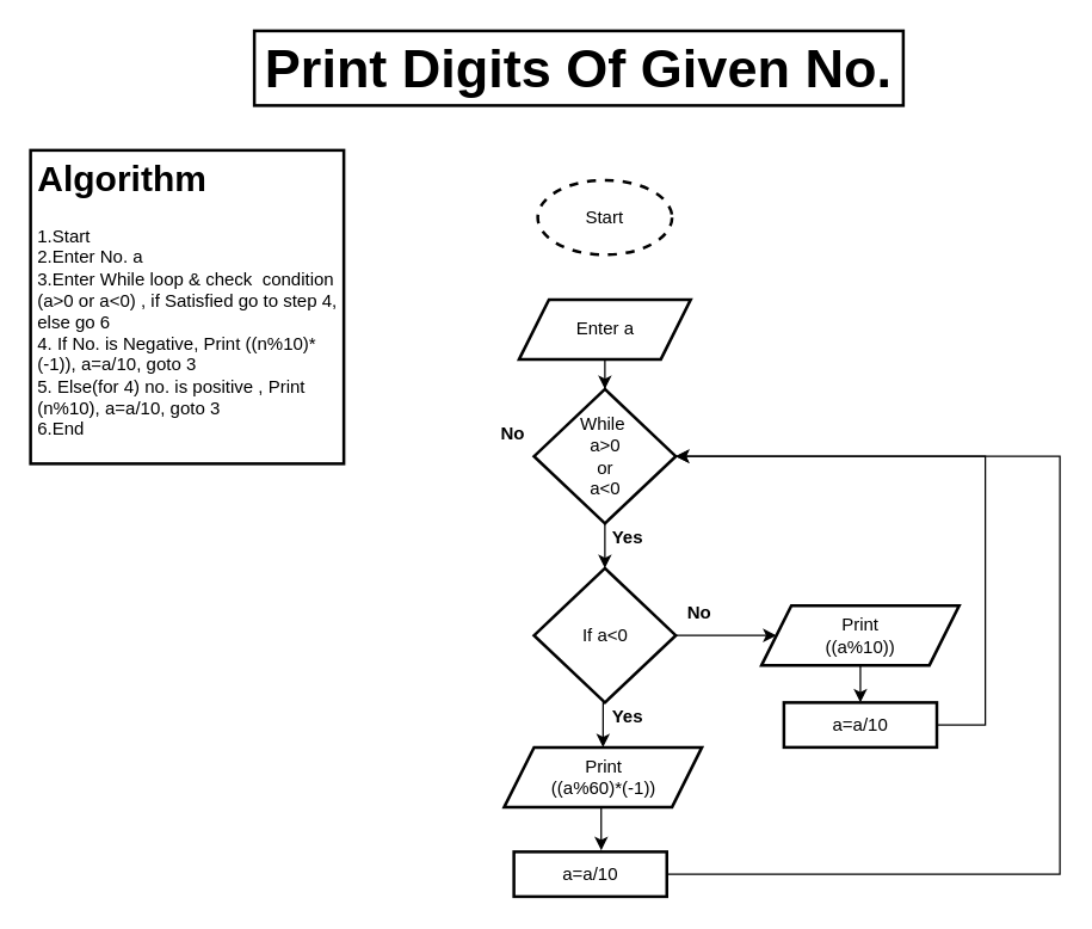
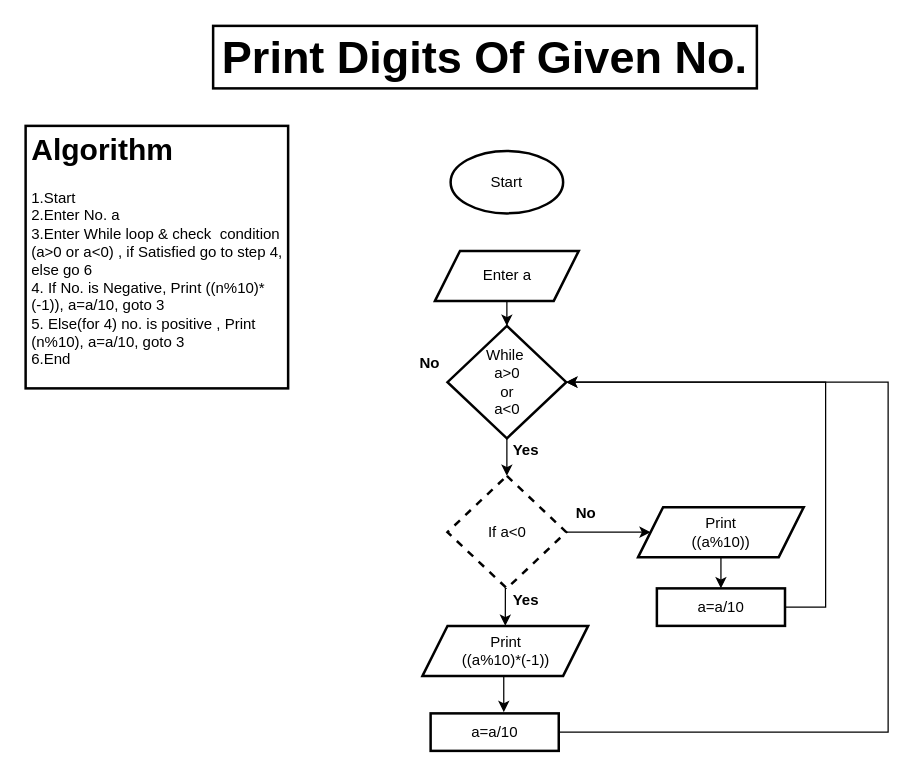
  <mxCell id="0" />
  <mxCell id="1" parent="0" />
  <mxCell id="2" value="&lt;font style=&quot;font-size: 36px&quot;&gt;Print Digits Of Given No.&lt;/font&gt;" style="text;html=1;fillColor=none;align=center;verticalAlign=middle;whiteSpace=wrap;rounded=0;fontStyle=1;strokeWidth=2;strokeColor=#000000;" vertex="1" parent="1"><mxGeometry x="170" y="20" width="435" height="50" as="geometry" /></mxCell>
  <mxCell id="3" value="&lt;h1&gt;Algorithm&lt;/h1&gt;&lt;div&gt;1.Start&amp;nbsp;&lt;/div&gt;&lt;div&gt;2.Enter No. a&lt;/div&gt;&lt;div&gt;3.Enter While loop &amp;amp; check&amp;nbsp; condition (a&amp;gt;0 or a&amp;lt;0) , if Satisfied go to step 4, else go 6&lt;/div&gt;&lt;div&gt;4. If No. is Negative, Print ((n%10)*(-1)), a=a/10, goto 3&lt;/div&gt;&lt;div&gt;5. Else(for 4) no. is positive , Print&amp;nbsp;&lt;/div&gt;(n%10), a=a/10, goto 3&lt;br&gt;6.End" style="text;html=1;fillColor=none;spacing=5;spacingTop=-20;whiteSpace=wrap;overflow=hidden;rounded=0;strokeColor=#000000;strokeWidth=2;" vertex="1" parent="1"><mxGeometry x="20" y="100" width="210" height="210" as="geometry" /></mxCell>
- <mxCell id="4" value="Start" style="ellipse;whiteSpace=wrap;html=1;strokeColor=#000000;strokeWidth=2;dashed=1;" vertex="1" parent="1"><mxGeometry x="360" y="120" width="90" height="50" as="geometry" /></mxCell>
+ <mxCell id="4" value="Start" style="ellipse;whiteSpace=wrap;html=1;strokeColor=#000000;strokeWidth=2;" vertex="1" parent="1"><mxGeometry x="360" y="120" width="90" height="50" as="geometry" /></mxCell>
  <mxCell id="5" style="edgeStyle=orthogonalEdgeStyle;rounded=0;orthogonalLoop=1;jettySize=auto;html=1;exitX=0.5;exitY=1;exitDx=0;exitDy=0;" edge="1" parent="1" source="6" target="8"><mxGeometry relative="1" as="geometry" /></mxCell>
  <mxCell id="6" value="Enter a" style="shape=parallelogram;perimeter=parallelogramPerimeter;whiteSpace=wrap;html=1;fixedSize=1;strokeColor=#000000;strokeWidth=2;" vertex="1" parent="1"><mxGeometry x="347.5" y="200" width="115" height="40" as="geometry" /></mxCell>
  <mxCell id="7" style="edgeStyle=orthogonalEdgeStyle;rounded=0;orthogonalLoop=1;jettySize=auto;html=1;exitX=0.5;exitY=1;exitDx=0;exitDy=0;entryX=0.5;entryY=0;entryDx=0;entryDy=0;" edge="1" parent="1" source="8" target="11"><mxGeometry relative="1" as="geometry" /></mxCell>
  <mxCell id="8" value="While&amp;nbsp;&lt;br&gt;a&amp;gt;0&lt;br&gt;or&lt;br&gt;a&amp;lt;0" style="rhombus;whiteSpace=wrap;html=1;strokeColor=#000000;strokeWidth=2;" vertex="1" parent="1"><mxGeometry x="357.5" y="260" width="95" height="90" as="geometry" /></mxCell>
  <mxCell id="9" style="edgeStyle=orthogonalEdgeStyle;rounded=0;orthogonalLoop=1;jettySize=auto;html=1;exitX=0.5;exitY=1;exitDx=0;exitDy=0;entryX=0.5;entryY=0;entryDx=0;entryDy=0;" edge="1" parent="1" source="11" target="13"><mxGeometry relative="1" as="geometry" /></mxCell>
  <mxCell id="10" style="edgeStyle=orthogonalEdgeStyle;rounded=0;orthogonalLoop=1;jettySize=auto;html=1;exitX=1;exitY=0.5;exitDx=0;exitDy=0;entryX=0;entryY=0.5;entryDx=0;entryDy=0;" edge="1" parent="1" source="11" target="15"><mxGeometry relative="1" as="geometry" /></mxCell>
- <mxCell id="11" value="If a&amp;lt;0" style="rhombus;whiteSpace=wrap;html=1;strokeColor=#000000;strokeWidth=2;" vertex="1" parent="1"><mxGeometry x="357.5" y="380" width="95" height="90" as="geometry" /></mxCell>
+ <mxCell id="11" value="If a&amp;lt;0" style="rhombus;whiteSpace=wrap;html=1;strokeColor=#000000;strokeWidth=2;dashed=1;" vertex="1" parent="1"><mxGeometry x="357.5" y="380" width="95" height="90" as="geometry" /></mxCell>
  <mxCell id="12" style="edgeStyle=orthogonalEdgeStyle;rounded=0;orthogonalLoop=1;jettySize=auto;html=1;exitX=0.5;exitY=1;exitDx=0;exitDy=0;entryX=0.571;entryY=-0.033;entryDx=0;entryDy=0;entryPerimeter=0;" edge="1" parent="1" source="13" target="17"><mxGeometry relative="1" as="geometry" /></mxCell>
- <mxCell id="13" value="Print&lt;br&gt;((a%60)*(-1))" style="shape=parallelogram;perimeter=parallelogramPerimeter;whiteSpace=wrap;html=1;fixedSize=1;strokeColor=#000000;strokeWidth=2;" vertex="1" parent="1"><mxGeometry x="337.5" y="500" width="132.5" height="40" as="geometry" /></mxCell>
+ <mxCell id="13" value="Print&lt;br&gt;((a%10)*(-1))" style="shape=parallelogram;perimeter=parallelogramPerimeter;whiteSpace=wrap;html=1;fixedSize=1;strokeColor=#000000;strokeWidth=2;" vertex="1" parent="1"><mxGeometry x="337.5" y="500" width="132.5" height="40" as="geometry" /></mxCell>
  <mxCell id="14" style="edgeStyle=orthogonalEdgeStyle;rounded=0;orthogonalLoop=1;jettySize=auto;html=1;exitX=0.5;exitY=1;exitDx=0;exitDy=0;entryX=0.5;entryY=0;entryDx=0;entryDy=0;" edge="1" parent="1" source="15" target="19"><mxGeometry relative="1" as="geometry" /></mxCell>
  <mxCell id="15" value="Print&lt;br&gt;((a%10))" style="shape=parallelogram;perimeter=parallelogramPerimeter;whiteSpace=wrap;html=1;fixedSize=1;strokeColor=#000000;strokeWidth=2;" vertex="1" parent="1"><mxGeometry x="510" y="405" width="132.5" height="40" as="geometry" /></mxCell>
  <mxCell id="16" style="edgeStyle=orthogonalEdgeStyle;rounded=0;orthogonalLoop=1;jettySize=auto;html=1;exitX=1;exitY=0.5;exitDx=0;exitDy=0;entryX=1;entryY=0.5;entryDx=0;entryDy=0;" edge="1" parent="1" source="17" target="8"><mxGeometry relative="1" as="geometry"><Array as="points"><mxPoint x="710" y="585" /><mxPoint x="710" y="305" /></Array></mxGeometry></mxCell>
  <mxCell id="17" value="a=a/10" style="rounded=0;whiteSpace=wrap;html=1;strokeColor=#000000;strokeWidth=2;" vertex="1" parent="1"><mxGeometry x="344" y="570" width="102.5" height="30" as="geometry" /></mxCell>
  <mxCell id="18" style="edgeStyle=orthogonalEdgeStyle;rounded=0;orthogonalLoop=1;jettySize=auto;html=1;exitX=1;exitY=0.5;exitDx=0;exitDy=0;entryX=1;entryY=0.5;entryDx=0;entryDy=0;" edge="1" parent="1" source="19" target="8"><mxGeometry relative="1" as="geometry"><Array as="points"><mxPoint x="660" y="485" /><mxPoint x="660" y="305" /></Array></mxGeometry></mxCell>
  <mxCell id="19" value="a=a/10" style="rounded=0;whiteSpace=wrap;html=1;strokeColor=#000000;strokeWidth=2;" vertex="1" parent="1"><mxGeometry x="525" y="470" width="102.5" height="30" as="geometry" /></mxCell>
  <mxCell id="20" value="&lt;b&gt;No&lt;/b&gt;" style="text;html=1;align=center;verticalAlign=middle;resizable=0;points=[];autosize=1;" vertex="1" parent="1"><mxGeometry x="327.5" y="280" width="30" height="20" as="geometry" /></mxCell>
  <mxCell id="21" value="&lt;b&gt;No&lt;/b&gt;" style="text;html=1;align=center;verticalAlign=middle;resizable=0;points=[];autosize=1;" vertex="1" parent="1"><mxGeometry x="452.5" y="400" width="30" height="20" as="geometry" /></mxCell>
  <mxCell id="22" value="&lt;b&gt;Yes&lt;/b&gt;" style="text;html=1;align=center;verticalAlign=middle;resizable=0;points=[];autosize=1;" vertex="1" parent="1"><mxGeometry x="400" y="350" width="40" height="20" as="geometry" /></mxCell>
  <mxCell id="23" value="&lt;b&gt;Yes&lt;/b&gt;" style="text;html=1;align=center;verticalAlign=middle;resizable=0;points=[];autosize=1;" vertex="1" parent="1"><mxGeometry x="400" y="470" width="40" height="20" as="geometry" /></mxCell>
